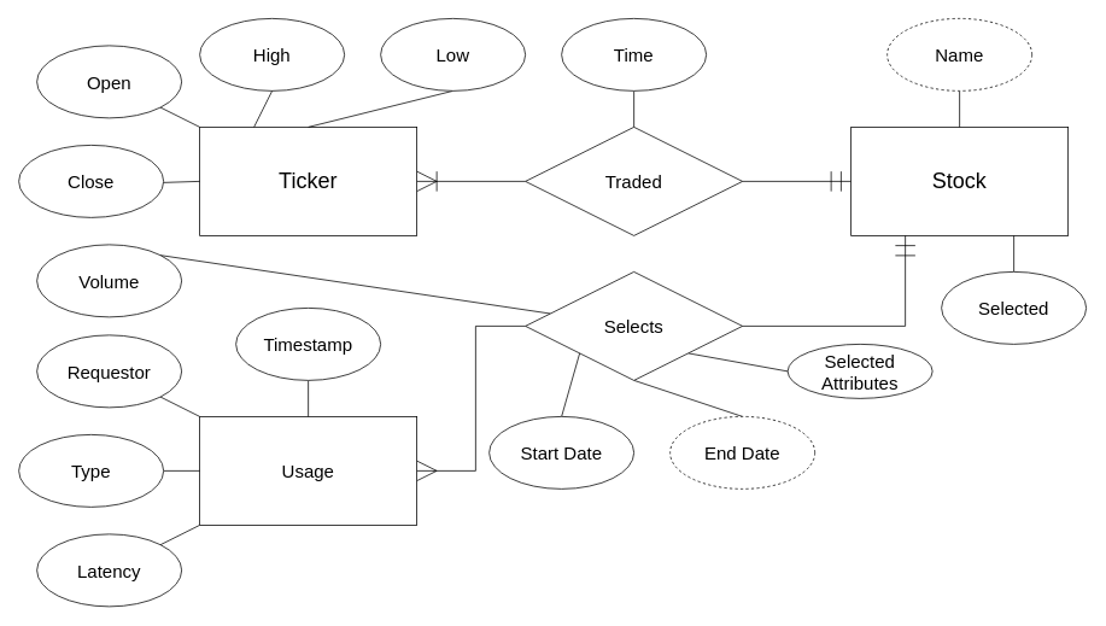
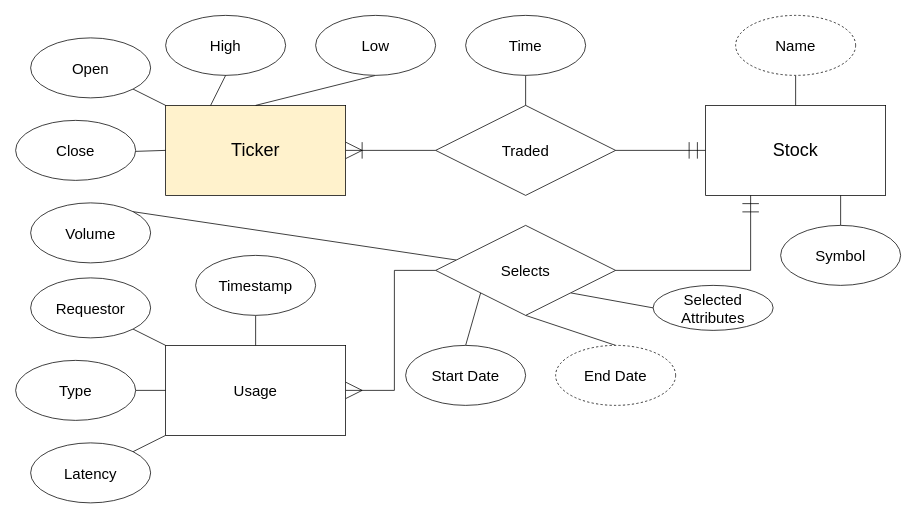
  <mxCell id="0" />
  <mxCell id="1" parent="0" />
  <mxCell id="2" style="edgeStyle=orthogonalEdgeStyle;rounded=0;orthogonalLoop=1;jettySize=auto;html=1;exitX=1;exitY=0.5;exitDx=0;exitDy=0;entryX=0;entryY=0.5;entryDx=0;entryDy=0;endArrow=none;endFill=0;startArrow=ERoneToMany;startFill=0;endSize=16;startSize=20;" edge="1" parent="1" source="3" target="15"><mxGeometry relative="1" as="geometry" /></mxCell>
- <mxCell id="3" value="&lt;font style=&quot;font-size: 24px;&quot;&gt;Ticker&lt;/font&gt;" style="whiteSpace=wrap;html=1;align=center;" vertex="1" parent="1"><mxGeometry x="220" y="140" width="240" height="120" as="geometry" /></mxCell>
+ <mxCell id="3" value="&lt;font style=&quot;font-size: 24px;&quot;&gt;Ticker&lt;/font&gt;" style="whiteSpace=wrap;html=1;align=center;fillColor=#fff2cc;" vertex="1" parent="1"><mxGeometry x="220" y="140" width="240" height="120" as="geometry" /></mxCell>
  <mxCell id="4" style="rounded=0;orthogonalLoop=1;jettySize=auto;html=1;exitX=1;exitY=1;exitDx=0;exitDy=0;entryX=0;entryY=0;entryDx=0;entryDy=0;endArrow=none;endFill=0;" edge="1" parent="1" source="5" target="3"><mxGeometry relative="1" as="geometry" /></mxCell>
  <mxCell id="5" value="&lt;font style=&quot;font-size: 20px;&quot;&gt;Open&lt;/font&gt;" style="ellipse;whiteSpace=wrap;html=1;align=center;" vertex="1" parent="1"><mxGeometry x="40" y="50" width="160" height="80" as="geometry" /></mxCell>
  <mxCell id="6" value="&lt;font style=&quot;font-size: 20px;&quot;&gt;High&lt;/font&gt;" style="ellipse;whiteSpace=wrap;html=1;align=center;" vertex="1" parent="1"><mxGeometry x="220" width="160" height="80" as="geometry" y="20" /></mxCell>
  <mxCell id="7" value="" style="rounded=0;orthogonalLoop=1;jettySize=auto;html=1;endArrow=none;endFill=0;" edge="1" parent="1" source="8" target="3"><mxGeometry relative="1" as="geometry" /></mxCell>
  <mxCell id="8" value="&lt;font style=&quot;font-size: 20px;&quot;&gt;Close&lt;/font&gt;" style="ellipse;whiteSpace=wrap;html=1;align=center;" vertex="1" parent="1"><mxGeometry y="160" width="160" height="80" as="geometry" x="20" /></mxCell>
  <mxCell id="9" style="rounded=0;orthogonalLoop=1;jettySize=auto;html=1;exitX=0.5;exitY=1;exitDx=0;exitDy=0;entryX=0.5;entryY=0;entryDx=0;entryDy=0;endArrow=none;endFill=0;" edge="1" parent="1" source="10" target="3"><mxGeometry relative="1" as="geometry" /></mxCell>
  <mxCell id="10" value="&lt;font style=&quot;font-size: 20px;&quot;&gt;Low&lt;/font&gt;" style="ellipse;whiteSpace=wrap;html=1;align=center;" vertex="1" parent="1"><mxGeometry x="420" width="160" height="80" as="geometry" y="20" /></mxCell>
  <mxCell id="11" style="rounded=0;orthogonalLoop=1;jettySize=auto;html=1;exitX=1;exitY=0;exitDx=0;exitDy=0;strokeColor=default;endArrow=none;endFill=0;" edge="1" parent="1" source="12" target="29"><mxGeometry relative="1" as="geometry" /></mxCell>
  <mxCell id="12" value="&lt;font style=&quot;font-size: 20px;&quot;&gt;Volume&lt;/font&gt;" style="ellipse;whiteSpace=wrap;html=1;align=center;" vertex="1" parent="1"><mxGeometry x="40" y="270" width="160" height="80" as="geometry" /></mxCell>
  <mxCell id="13" style="rounded=0;orthogonalLoop=1;jettySize=auto;html=1;exitX=0.5;exitY=1;exitDx=0;exitDy=0;entryX=0.25;entryY=0;entryDx=0;entryDy=0;endArrow=none;endFill=0;" edge="1" parent="1" source="6" target="3"><mxGeometry relative="1" as="geometry" /></mxCell>
  <mxCell id="14" style="edgeStyle=orthogonalEdgeStyle;rounded=0;orthogonalLoop=1;jettySize=auto;html=1;exitX=1;exitY=0.5;exitDx=0;exitDy=0;entryX=0;entryY=0.5;entryDx=0;entryDy=0;endArrow=ERmandOne;endFill=0;startSize=11;endSize=20;" edge="1" parent="1" source="15" target="16"><mxGeometry relative="1" as="geometry" /></mxCell>
  <mxCell id="15" value="&lt;span style=&quot;font-size: 20px;&quot;&gt;Traded&lt;/span&gt;" style="shape=rhombus;perimeter=rhombusPerimeter;whiteSpace=wrap;html=1;align=center;" vertex="1" parent="1"><mxGeometry x="580" y="140" width="240" height="120" as="geometry" /></mxCell>
  <mxCell id="16" value="&lt;font style=&quot;font-size: 24px;&quot;&gt;Stock&lt;/font&gt;" style="whiteSpace=wrap;html=1;align=center;" vertex="1" parent="1"><mxGeometry x="940" y="140" width="240" height="120" as="geometry" /></mxCell>
  <mxCell id="17" value="" style="edgeStyle=orthogonalEdgeStyle;rounded=0;orthogonalLoop=1;jettySize=auto;html=1;endArrow=none;endFill=0;entryX=0.75;entryY=1;entryDx=0;entryDy=0;" edge="1" parent="1" source="18" target="16"><mxGeometry relative="1" as="geometry" /></mxCell>
- <mxCell id="18" value="&lt;font style=&quot;font-size: 20px;&quot;&gt;Selected&lt;/font&gt;" style="ellipse;whiteSpace=wrap;html=1;align=center;" vertex="1" parent="1"><mxGeometry x="1040" y="300" width="160" height="80" as="geometry" /></mxCell>
+ <mxCell id="18" value="&lt;font style=&quot;font-size: 20px;&quot;&gt;Symbol&lt;/font&gt;" style="ellipse;whiteSpace=wrap;html=1;align=center;" vertex="1" parent="1"><mxGeometry x="1040" y="300" width="160" height="80" as="geometry" /></mxCell>
  <mxCell id="19" value="" style="rounded=0;orthogonalLoop=1;jettySize=auto;html=1;endArrow=none;endFill=0;entryX=0.5;entryY=0;entryDx=0;entryDy=0;" edge="1" parent="1" source="20" target="16"><mxGeometry relative="1" as="geometry"><mxPoint x="870" y="100" as="targetPoint" /></mxGeometry></mxCell>
  <mxCell id="20" value="&lt;font style=&quot;font-size: 20px;&quot;&gt;Name&lt;/font&gt;" style="ellipse;whiteSpace=wrap;html=1;align=center;dashed=1;" vertex="1" parent="1"><mxGeometry x="980" width="160" height="80" as="geometry" y="20" /></mxCell>
  <mxCell id="21" style="edgeStyle=orthogonalEdgeStyle;rounded=0;orthogonalLoop=1;jettySize=auto;html=1;exitX=0.5;exitY=1;exitDx=0;exitDy=0;entryX=0.5;entryY=0;entryDx=0;entryDy=0;endArrow=none;endFill=0;" edge="1" parent="1" source="22" target="15"><mxGeometry relative="1" as="geometry" /></mxCell>
  <mxCell id="22" value="&lt;font style=&quot;font-size: 20px;&quot;&gt;Time&lt;/font&gt;" style="ellipse;whiteSpace=wrap;html=1;align=center;" vertex="1" parent="1"><mxGeometry x="620" width="160" height="80" as="geometry" y="20" /></mxCell>
  <mxCell id="23" style="rounded=0;orthogonalLoop=1;jettySize=auto;html=1;exitX=1;exitY=0.5;exitDx=0;exitDy=0;entryX=0;entryY=0.5;entryDx=0;entryDy=0;endArrow=none;endFill=0;startArrow=ERmany;startFill=0;endSize=8;startSize=20;edgeStyle=orthogonalEdgeStyle;" edge="1" parent="1" source="24" target="29"><mxGeometry relative="1" as="geometry" /></mxCell>
  <mxCell id="24" value="&lt;font style=&quot;font-size: 20px;&quot;&gt;Usage&lt;/font&gt;" style="rounded=0;whiteSpace=wrap;html=1;" vertex="1" parent="1"><mxGeometry x="220" y="460" width="240" height="120" as="geometry" /></mxCell>
  <mxCell id="25" style="rounded=0;orthogonalLoop=1;jettySize=auto;html=1;exitX=1;exitY=0.5;exitDx=0;exitDy=0;entryX=0.25;entryY=1;entryDx=0;entryDy=0;endArrow=ERmandOne;endFill=0;edgeStyle=orthogonalEdgeStyle;endSize=20;" edge="1" parent="1" source="29" target="16"><mxGeometry relative="1" as="geometry" /></mxCell>
  <mxCell id="26" style="rounded=0;orthogonalLoop=1;jettySize=auto;html=1;exitX=0;exitY=1;exitDx=0;exitDy=0;entryX=0.5;entryY=0;entryDx=0;entryDy=0;endArrow=none;endFill=0;" edge="1" parent="1" source="29" target="31"><mxGeometry relative="1" as="geometry" /></mxCell>
  <mxCell id="27" style="rounded=0;orthogonalLoop=1;jettySize=auto;html=1;exitX=0.5;exitY=1;exitDx=0;exitDy=0;entryX=0.5;entryY=0;entryDx=0;entryDy=0;endArrow=none;endFill=0;" edge="1" parent="1" source="29" target="33"><mxGeometry relative="1" as="geometry" /></mxCell>
  <mxCell id="28" style="rounded=0;orthogonalLoop=1;jettySize=auto;html=1;exitX=1;exitY=1;exitDx=0;exitDy=0;entryX=0;entryY=0.5;entryDx=0;entryDy=0;endArrow=none;endFill=0;" edge="1" parent="1" source="29" target="32"><mxGeometry relative="1" as="geometry" /></mxCell>
  <mxCell id="29" value="&lt;span style=&quot;font-size: 20px;&quot;&gt;Selects&lt;/span&gt;" style="shape=rhombus;perimeter=rhombusPerimeter;whiteSpace=wrap;html=1;align=center;" vertex="1" parent="1"><mxGeometry x="580" y="300" width="240" height="120" as="geometry" /></mxCell>
  <mxCell id="30" style="edgeStyle=orthogonalEdgeStyle;rounded=0;orthogonalLoop=1;jettySize=auto;html=1;exitX=0.5;exitY=1;exitDx=0;exitDy=0;" edge="1" parent="1" source="29" target="29"><mxGeometry relative="1" as="geometry" /></mxCell>
  <mxCell id="31" value="&lt;font style=&quot;font-size: 20px;&quot;&gt;Start Date&lt;/font&gt;" style="ellipse;whiteSpace=wrap;html=1;align=center;" vertex="1" parent="1"><mxGeometry x="540" y="460" width="160" height="80" as="geometry" /></mxCell>
  <mxCell id="32" value="&lt;span style=&quot;font-size: 20px;&quot;&gt;Selected Attributes&lt;/span&gt;" style="ellipse;whiteSpace=wrap;html=1;align=center;" vertex="1" parent="1"><mxGeometry x="870" y="380" width="160" height="60" as="geometry" /></mxCell>
  <mxCell id="33" value="&lt;font style=&quot;font-size: 20px;&quot;&gt;End Date&lt;/font&gt;" style="ellipse;whiteSpace=wrap;html=1;align=center;dashed=1;" vertex="1" parent="1"><mxGeometry x="740" y="460" width="160" height="80" as="geometry" /></mxCell>
  <mxCell id="34" style="edgeStyle=orthogonalEdgeStyle;rounded=0;orthogonalLoop=1;jettySize=auto;html=1;exitX=0.5;exitY=1;exitDx=0;exitDy=0;entryX=0.5;entryY=0;entryDx=0;entryDy=0;endArrow=none;endFill=0;" edge="1" parent="1" source="35" target="24"><mxGeometry relative="1" as="geometry" /></mxCell>
  <mxCell id="35" value="&lt;font style=&quot;font-size: 20px;&quot;&gt;Timestamp&lt;/font&gt;" style="ellipse;whiteSpace=wrap;html=1;align=center;" vertex="1" parent="1"><mxGeometry x="260" y="340" width="160" height="80" as="geometry" /></mxCell>
  <mxCell id="36" style="edgeStyle=orthogonalEdgeStyle;rounded=0;orthogonalLoop=1;jettySize=auto;html=1;exitX=1;exitY=0.5;exitDx=0;exitDy=0;entryX=0;entryY=0.5;entryDx=0;entryDy=0;endArrow=none;endFill=0;" edge="1" parent="1" source="37" target="24"><mxGeometry relative="1" as="geometry" /></mxCell>
  <mxCell id="37" value="&lt;font style=&quot;font-size: 20px;&quot;&gt;Type&lt;/font&gt;" style="ellipse;whiteSpace=wrap;html=1;align=center;" vertex="1" parent="1"><mxGeometry y="480" width="160" height="80" as="geometry" x="20" /></mxCell>
  <mxCell id="38" style="rounded=0;orthogonalLoop=1;jettySize=auto;html=1;exitX=1;exitY=1;exitDx=0;exitDy=0;entryX=0;entryY=0;entryDx=0;entryDy=0;endArrow=none;endFill=0;" edge="1" parent="1" source="39" target="24"><mxGeometry relative="1" as="geometry" /></mxCell>
  <mxCell id="39" value="&lt;font style=&quot;font-size: 20px;&quot;&gt;Requestor&lt;/font&gt;" style="ellipse;whiteSpace=wrap;html=1;align=center;" vertex="1" parent="1"><mxGeometry x="40" y="370" width="160" height="80" as="geometry" /></mxCell>
  <mxCell id="40" style="rounded=0;orthogonalLoop=1;jettySize=auto;html=1;exitX=1;exitY=0;exitDx=0;exitDy=0;entryX=0;entryY=1;entryDx=0;entryDy=0;endArrow=none;endFill=0;" edge="1" parent="1" source="41" target="24"><mxGeometry relative="1" as="geometry" /></mxCell>
  <mxCell id="41" value="&lt;font style=&quot;font-size: 20px;&quot;&gt;Latency&lt;/font&gt;" style="ellipse;whiteSpace=wrap;html=1;align=center;" vertex="1" parent="1"><mxGeometry x="40" y="590" width="160" height="80" as="geometry" /></mxCell>
